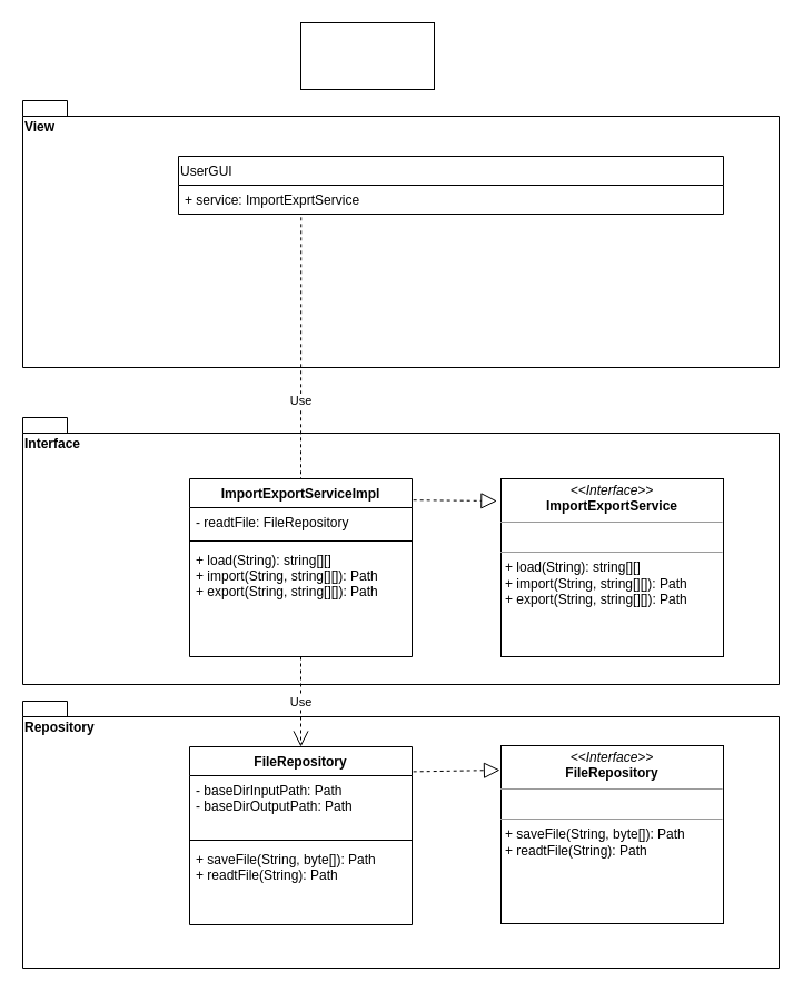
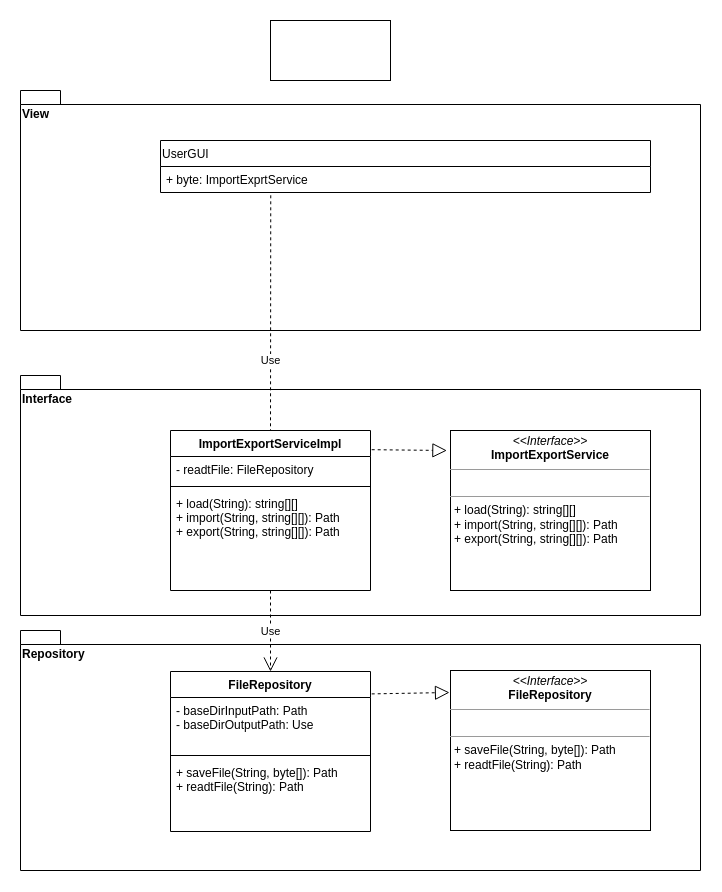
  <mxCell id="0" />
  <mxCell id="1" parent="0" />
  <mxCell id="2" value="View" style="shape=folder;fontStyle=1;spacingTop=10;tabWidth=40;tabHeight=14;tabPosition=left;html=1;horizontal=1;align=left;verticalAlign=top;" parent="1" vertex="1"><mxGeometry x="20" y="90" width="680" height="240" as="geometry" /></mxCell>
  <mxCell id="3" value="Interface" style="shape=folder;fontStyle=1;spacingTop=10;tabWidth=40;tabHeight=14;tabPosition=left;html=1;horizontal=1;align=left;verticalAlign=top;" parent="1" vertex="1"><mxGeometry x="20" y="375" width="680" height="240" as="geometry" /></mxCell>
  <mxCell id="4" value="Repository" style="shape=folder;fontStyle=1;spacingTop=10;tabWidth=40;tabHeight=14;tabPosition=left;html=1;horizontal=1;align=left;verticalAlign=top;" parent="1" vertex="1"><mxGeometry x="20" y="630" width="680" height="240" as="geometry" /></mxCell>
  <mxCell id="5" value="&lt;p style=&quot;margin: 0px ; margin-top: 4px ; text-align: center&quot;&gt;&lt;i&gt;&amp;lt;&amp;lt;Interface&amp;gt;&amp;gt;&lt;/i&gt;&lt;br&gt;&lt;b&gt;FileRepository&lt;/b&gt;&lt;/p&gt;&lt;hr size=&quot;1&quot;&gt;&lt;p style=&quot;margin: 0px ; margin-left: 4px&quot;&gt;&lt;br&gt;&lt;/p&gt;&lt;hr size=&quot;1&quot;&gt;&lt;p style=&quot;margin: 0px ; margin-left: 4px&quot;&gt;+ saveFile(String, byte[]): Path&lt;br&gt;+ readtFile(String): Path&lt;/p&gt;" style="verticalAlign=top;align=left;overflow=fill;fontSize=12;fontFamily=Helvetica;html=1;" parent="1" vertex="1"><mxGeometry x="450" y="670" width="200" height="160" as="geometry" /></mxCell>
  <mxCell id="6" value="FileRepository&#10;" style="swimlane;fontStyle=1;align=center;verticalAlign=top;childLayout=stackLayout;horizontal=1;startSize=26;horizontalStack=0;resizeParent=1;resizeParentMax=0;resizeLast=0;collapsible=1;marginBottom=0;" parent="1" vertex="1"><mxGeometry x="170" y="671" width="200" height="160" as="geometry" /></mxCell>
- <mxCell id="7" value="- baseDirInputPath: Path&#10;- baseDirOutputPath: Path" style="text;strokeColor=none;fillColor=none;align=left;verticalAlign=top;spacingLeft=4;spacingRight=4;overflow=hidden;rotatable=0;points=[[0,0.5],[1,0.5]];portConstraint=eastwest;" parent="6" vertex="1"><mxGeometry y="26" width="200" height="54" as="geometry" /></mxCell>
+ <mxCell id="7" value="- baseDirInputPath: Path&#10;- baseDirOutputPath: Use" style="text;strokeColor=none;fillColor=none;align=left;verticalAlign=top;spacingLeft=4;spacingRight=4;overflow=hidden;rotatable=0;points=[[0,0.5],[1,0.5]];portConstraint=eastwest;" parent="6" vertex="1"><mxGeometry y="26" width="200" height="54" as="geometry" /></mxCell>
  <mxCell id="8" value="" style="line;strokeWidth=1;fillColor=none;align=left;verticalAlign=middle;spacingTop=-1;spacingLeft=3;spacingRight=3;rotatable=0;labelPosition=right;points=[];portConstraint=eastwest;" parent="6" vertex="1"><mxGeometry y="80" width="200" height="8" as="geometry" /></mxCell>
  <mxCell id="9" value="+ saveFile(String, byte[]): Path&#10;+ readtFile(String): Path" style="text;strokeColor=none;fillColor=none;align=left;verticalAlign=top;spacingLeft=4;spacingRight=4;overflow=hidden;rotatable=0;points=[[0,0.5],[1,0.5]];portConstraint=eastwest;" parent="6" vertex="1"><mxGeometry y="88" width="200" height="72" as="geometry" /></mxCell>
  <mxCell id="10" value="" style="endArrow=block;dashed=1;endFill=0;endSize=12;html=1;exitX=1.006;exitY=0.14;exitDx=0;exitDy=0;exitPerimeter=0;" parent="1" source="6" edge="1"><mxGeometry width="160" relative="1" as="geometry"><mxPoint x="420" y="600" as="sourcePoint" /><mxPoint x="449" y="692" as="targetPoint" /></mxGeometry></mxCell>
  <mxCell id="11" value="&lt;p style=&quot;margin: 0px ; margin-top: 4px ; text-align: center&quot;&gt;&lt;i&gt;&amp;lt;&amp;lt;Interface&amp;gt;&amp;gt;&lt;/i&gt;&lt;br&gt;&lt;b&gt;ImportExportService&lt;/b&gt;&lt;/p&gt;&lt;hr size=&quot;1&quot;&gt;&lt;p style=&quot;margin: 0px ; margin-left: 4px&quot;&gt;&lt;br&gt;&lt;/p&gt;&lt;hr size=&quot;1&quot;&gt;&lt;p style=&quot;margin: 0px ; margin-left: 4px&quot;&gt;+ load(String): string[][]&lt;/p&gt;&lt;p style=&quot;margin: 0px ; margin-left: 4px&quot;&gt;+ import(String, string[][]): Path&lt;br&gt;+ export(String, string[][]): Path&lt;/p&gt;" style="verticalAlign=top;align=left;overflow=fill;fontSize=12;fontFamily=Helvetica;html=1;" parent="1" vertex="1"><mxGeometry x="450" y="430" width="200" height="160" as="geometry" /></mxCell>
  <mxCell id="12" value="ImportExportServiceImpl" style="swimlane;fontStyle=1;align=center;verticalAlign=top;childLayout=stackLayout;horizontal=1;startSize=26;horizontalStack=0;resizeParent=1;resizeParentMax=0;resizeLast=0;collapsible=1;marginBottom=0;" parent="1" vertex="1"><mxGeometry x="170" y="430" width="200" height="160" as="geometry" /></mxCell>
  <mxCell id="13" value="- readtFile: FileRepository" style="text;strokeColor=none;fillColor=none;align=left;verticalAlign=top;spacingLeft=4;spacingRight=4;overflow=hidden;rotatable=0;points=[[0,0.5],[1,0.5]];portConstraint=eastwest;" parent="12" vertex="1"><mxGeometry y="26" width="200" height="26" as="geometry" /></mxCell>
  <mxCell id="14" value="" style="line;strokeWidth=1;fillColor=none;align=left;verticalAlign=middle;spacingTop=-1;spacingLeft=3;spacingRight=3;rotatable=0;labelPosition=right;points=[];portConstraint=eastwest;" parent="12" vertex="1"><mxGeometry y="52" width="200" height="8" as="geometry" /></mxCell>
  <mxCell id="15" value="+ load(String): string[][]&#10;+ import(String, string[][]): Path&#10;+ export(String, string[][]): Path" style="text;strokeColor=none;fillColor=none;align=left;verticalAlign=top;spacingLeft=4;spacingRight=4;overflow=hidden;rotatable=0;points=[[0,0.5],[1,0.5]];portConstraint=eastwest;" parent="12" vertex="1"><mxGeometry y="60" width="200" height="100" as="geometry" /></mxCell>
  <mxCell id="16" value="" style="endArrow=block;dashed=1;endFill=0;endSize=12;html=1;exitX=1.006;exitY=0.12;exitDx=0;exitDy=0;exitPerimeter=0;entryX=-0.018;entryY=0.125;entryDx=0;entryDy=0;entryPerimeter=0;" parent="1" source="12" target="11" edge="1"><mxGeometry width="160" relative="1" as="geometry"><mxPoint x="420" y="560" as="sourcePoint" /><mxPoint x="580" y="560" as="targetPoint" /></mxGeometry></mxCell>
  <mxCell id="17" value="Use" style="endArrow=open;endSize=12;dashed=1;html=1;entryX=0.5;entryY=0;entryDx=0;entryDy=0;" parent="1" source="15" target="6" edge="1"><mxGeometry width="160" relative="1" as="geometry"><mxPoint x="420" y="660" as="sourcePoint" /><mxPoint x="580" y="660" as="targetPoint" /></mxGeometry></mxCell>
  <mxCell id="18" value="UserGUI" style="swimlane;fontStyle=0;childLayout=stackLayout;horizontal=1;startSize=26;fillColor=none;horizontalStack=0;resizeParent=1;resizeParentMax=0;resizeLast=0;collapsible=1;marginBottom=0;align=left;" parent="1" vertex="1"><mxGeometry x="160" y="140" width="490" height="52" as="geometry" /></mxCell>
- <mxCell id="19" value="+ service: ImportExprtService" style="text;strokeColor=none;fillColor=none;align=left;verticalAlign=top;spacingLeft=4;spacingRight=4;overflow=hidden;rotatable=0;points=[[0,0.5],[1,0.5]];portConstraint=eastwest;" parent="18" vertex="1"><mxGeometry y="26" width="490" height="26" as="geometry" /></mxCell>
+ <mxCell id="19" value="+ byte: ImportExprtService" style="text;strokeColor=none;fillColor=none;align=left;verticalAlign=top;spacingLeft=4;spacingRight=4;overflow=hidden;rotatable=0;points=[[0,0.5],[1,0.5]];portConstraint=eastwest;" parent="18" vertex="1"><mxGeometry y="26" width="490" height="26" as="geometry" /></mxCell>
  <mxCell id="20" value="Use" style="endArrow=none;endSize=12;dashed=1;html=1;entryX=0.5;entryY=0;entryDx=0;entryDy=0;exitX=0.225;exitY=1.108;exitDx=0;exitDy=0;exitPerimeter=0;" parent="1" source="19" target="12" edge="1"><mxGeometry x="0.405" width="160" relative="1" as="geometry"><mxPoint x="300" y="360" as="sourcePoint" /><mxPoint x="580" y="370" as="targetPoint" /><mxPoint as="offset" /></mxGeometry></mxCell>
  <mxCell id="21" value="" style="rounded=0;whiteSpace=wrap;html=1;" vertex="1" parent="1"><mxGeometry x="270" y="20" width="120" height="60" as="geometry" /></mxCell>
